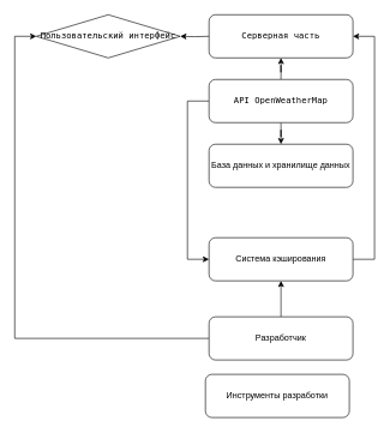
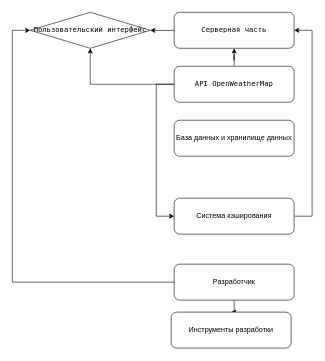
  <mxCell id="0" />
  <mxCell id="1" parent="0" />
  <mxCell id="2" value="&lt;pre&gt;&lt;code data-sourcepos=&quot;3:1-51:42&quot; class=&quot;code-container no-decoration-radius&quot; data-test-id=&quot;code-content&quot; role=&quot;text&quot;&gt;Пользовательский интерфейс&lt;/code&gt;&lt;/pre&gt;" style="rhombus;whiteSpace=wrap;html=1;" vertex="1" parent="1"><mxGeometry x="50" y="20" width="200" height="60" as="geometry" /></mxCell>
  <mxCell id="3" style="edgeStyle=orthogonalEdgeStyle;rounded=0;orthogonalLoop=1;jettySize=auto;html=1;exitX=0.5;exitY=0;exitDx=0;exitDy=0;" edge="1" parent="1" source="7" target="4"><mxGeometry relative="1" as="geometry" /></mxCell>
  <mxCell id="4" value="&lt;pre&gt;&lt;code data-sourcepos=&quot;3:1-51:42&quot; class=&quot;code-container no-decoration-radius&quot; data-test-id=&quot;code-content&quot; role=&quot;text&quot;&gt;Серверная часть&lt;/code&gt;&lt;/pre&gt;" style="rounded=1;whiteSpace=wrap;html=1;" vertex="1" parent="1"><mxGeometry x="290" y="20" width="200" height="60" as="geometry" /></mxCell>
- <mxCell id="5" style="edgeStyle=orthogonalEdgeStyle;rounded=0;orthogonalLoop=1;jettySize=auto;html=1;" edge="1" parent="1" source="7" target="8"><mxGeometry relative="1" as="geometry" /></mxCell>
+ <mxCell id="5" style="edgeStyle=orthogonalEdgeStyle;rounded=0;orthogonalLoop=1;jettySize=auto;html=1;" edge="1" parent="1" source="7" target="2"><mxGeometry relative="1" as="geometry" /></mxCell>
  <mxCell id="6" style="edgeStyle=orthogonalEdgeStyle;rounded=0;orthogonalLoop=1;jettySize=auto;html=1;entryX=0;entryY=0.5;entryDx=0;entryDy=0;" edge="1" parent="1" source="7" target="13"><mxGeometry relative="1" as="geometry"><Array as="points"><mxPoint x="260" y="140" /><mxPoint x="260" y="360" /></Array></mxGeometry></mxCell>
  <mxCell id="7" value="&lt;pre&gt;&lt;code data-sourcepos=&quot;3:1-51:42&quot; class=&quot;code-container no-decoration-radius&quot; data-test-id=&quot;code-content&quot; role=&quot;text&quot;&gt;API OpenWeatherMap&lt;/code&gt;&lt;/pre&gt;" style="rounded=1;whiteSpace=wrap;html=1;" vertex="1" parent="1"><mxGeometry x="290" y="110" width="200" height="60" as="geometry" /></mxCell>
  <mxCell id="8" value="База данных и хранилище данных" style="rounded=1;whiteSpace=wrap;html=1;" vertex="1" parent="1"><mxGeometry x="290" y="200" width="200" height="60" as="geometry" /></mxCell>
- <mxCell id="9" style="edgeStyle=orthogonalEdgeStyle;rounded=0;orthogonalLoop=1;jettySize=auto;html=1;" edge="1" parent="1" source="11" target="13"><mxGeometry relative="1" as="geometry" /></mxCell>
+ <mxCell id="9" style="edgeStyle=orthogonalEdgeStyle;rounded=0;orthogonalLoop=1;jettySize=auto;html=1;" edge="1" parent="1" source="11" target="14"><mxGeometry relative="1" as="geometry" /></mxCell>
  <mxCell id="10" style="edgeStyle=orthogonalEdgeStyle;rounded=0;orthogonalLoop=1;jettySize=auto;html=1;entryX=0;entryY=0.5;entryDx=0;entryDy=0;" edge="1" parent="1" source="11" target="2"><mxGeometry relative="1" as="geometry"><Array as="points"><mxPoint x="20" y="470" /><mxPoint x="20" y="50" /></Array></mxGeometry></mxCell>
  <mxCell id="11" value="Разработчик" style="rounded=1;whiteSpace=wrap;html=1;" vertex="1" parent="1"><mxGeometry x="290" y="440" width="200" height="60" as="geometry" /></mxCell>
  <mxCell id="12" style="edgeStyle=orthogonalEdgeStyle;rounded=0;orthogonalLoop=1;jettySize=auto;html=1;entryX=1;entryY=0.5;entryDx=0;entryDy=0;" edge="1" parent="1" source="13" target="4"><mxGeometry relative="1" as="geometry"><Array as="points"><mxPoint x="520" y="360" /><mxPoint x="520" y="50" /></Array></mxGeometry></mxCell>
  <mxCell id="13" value="Система кэширования" style="rounded=1;whiteSpace=wrap;html=1;" vertex="1" parent="1"><mxGeometry x="290" y="330" width="200" height="60" as="geometry" /></mxCell>
  <mxCell id="14" value="Инструменты разработки" style="rounded=1;whiteSpace=wrap;html=1;" vertex="1" parent="1"><mxGeometry x="285" y="520" width="200" height="60" as="geometry" /></mxCell>
  <mxCell id="15" style="edgeStyle=orthogonalEdgeStyle;rounded=0;orthogonalLoop=1;jettySize=auto;html=1;entryX=1;entryY=0.5;entryDx=0;entryDy=0;" edge="1" parent="1" target="2"><mxGeometry relative="1" as="geometry"><mxPoint x="290" y="50" as="sourcePoint" /><mxPoint x="270" y="130" as="targetPoint" /></mxGeometry></mxCell>
